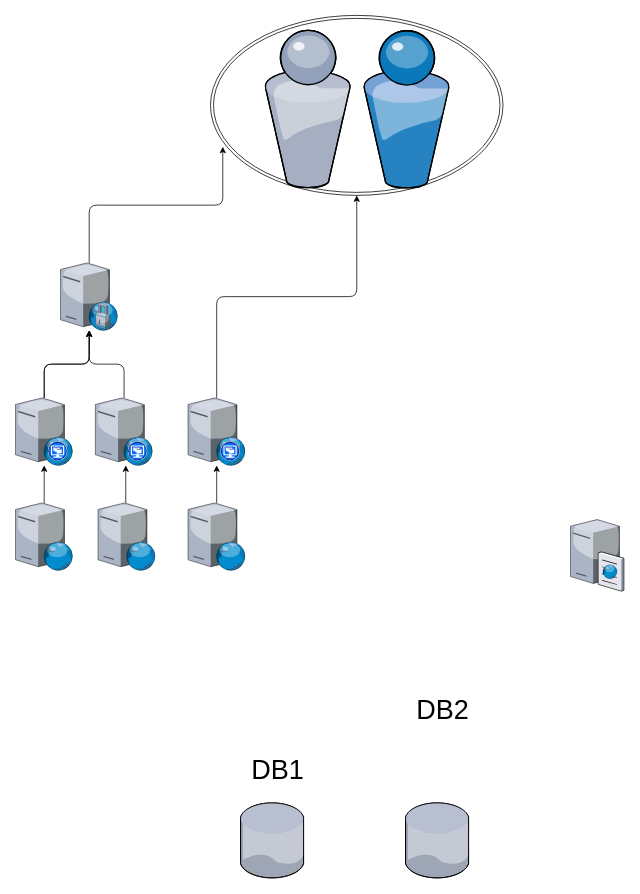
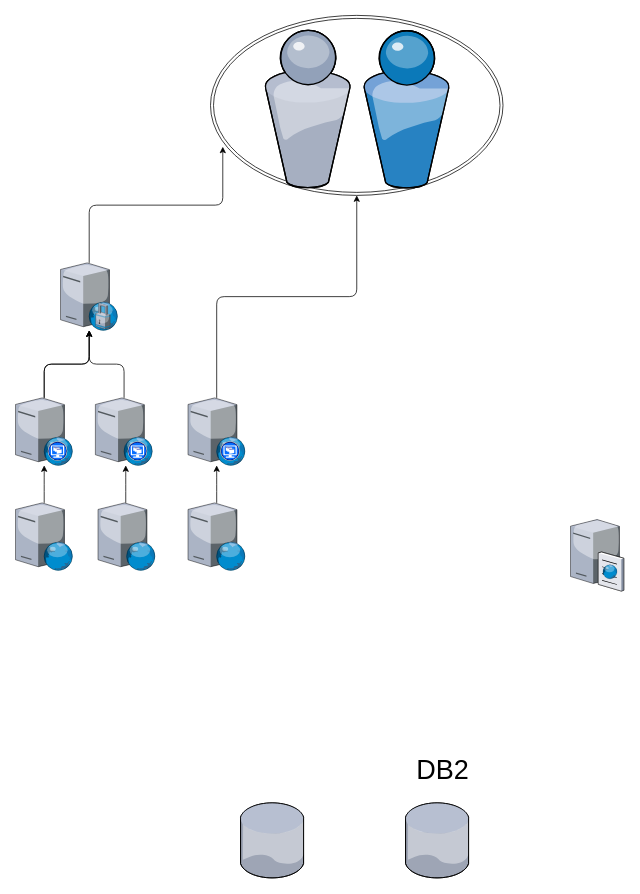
  <mxCell id="0" />
  <mxCell id="1" parent="0" />
  <mxCell id="2" value="" style="ellipse;shape=doubleEllipse;whiteSpace=wrap;html=1;" vertex="1" parent="1"><mxGeometry x="280" y="20" width="390" height="240" as="geometry" /></mxCell>
  <mxCell id="3" value="" style="verticalLabelPosition=bottom;aspect=fixed;html=1;verticalAlign=top;strokeColor=none;align=center;outlineConnect=0;shape=mxgraph.citrix.database;" vertex="1" parent="1"><mxGeometry x="320" y="1070" width="85" height="100" as="geometry" /></mxCell>
  <mxCell id="4" value="" style="verticalLabelPosition=bottom;aspect=fixed;html=1;verticalAlign=top;strokeColor=none;align=center;outlineConnect=0;shape=mxgraph.citrix.database;" vertex="1" parent="1"><mxGeometry x="540" y="1070" width="85" height="100" as="geometry" /></mxCell>
- <mxCell id="5" value="&lt;font style=&quot;font-size: 36px&quot;&gt;DB1&lt;/font&gt;" style="text;html=1;strokeColor=none;fillColor=none;align=center;verticalAlign=middle;whiteSpace=wrap;rounded=0;" vertex="1" parent="1"><mxGeometry x="300" y="980" width="140" height="90" as="geometry" /></mxCell>
- <mxCell id="6" value="&lt;font style=&quot;font-size: 36px&quot;&gt;DB2&lt;/font&gt;" style="text;html=1;strokeColor=none;fillColor=none;align=center;verticalAlign=middle;whiteSpace=wrap;rounded=0;" vertex="1" parent="1"><mxGeometry x="520" y="900" width="140" height="90" as="geometry" /></mxCell>
+ <mxCell id="6" value="&lt;font style=&quot;font-size: 36px&quot;&gt;DB2&lt;/font&gt;" style="text;html=1;strokeColor=none;fillColor=none;align=center;verticalAlign=middle;whiteSpace=wrap;rounded=0;" vertex="1" parent="1"><mxGeometry x="520" y="980" width="140" height="90" as="geometry" /></mxCell>
  <mxCell id="7" value="" style="verticalLabelPosition=bottom;aspect=fixed;html=1;verticalAlign=top;strokeColor=none;align=center;outlineConnect=0;shape=mxgraph.citrix.users;" vertex="1" parent="1"><mxGeometry x="351.86" y="40" width="246.27" height="210" as="geometry" /></mxCell>
  <mxCell id="8" value="" style="verticalLabelPosition=bottom;aspect=fixed;html=1;verticalAlign=top;strokeColor=none;align=center;outlineConnect=0;shape=mxgraph.citrix.proxy_server;" vertex="1" parent="1"><mxGeometry x="80" y="350" width="76.5" height="90" as="geometry" /></mxCell>
  <mxCell id="9" value="" style="verticalLabelPosition=bottom;aspect=fixed;html=1;verticalAlign=top;strokeColor=none;align=center;outlineConnect=0;shape=mxgraph.citrix.cache_server;" vertex="1" parent="1"><mxGeometry x="760" y="690" width="71" height="97.5" as="geometry" /></mxCell>
  <mxCell id="10" value="" style="verticalLabelPosition=bottom;aspect=fixed;html=1;verticalAlign=top;strokeColor=none;align=center;outlineConnect=0;shape=mxgraph.citrix.web_server;" vertex="1" parent="1"><mxGeometry x="20" y="670" width="76.5" height="90" as="geometry" /></mxCell>
  <mxCell id="11" value="" style="verticalLabelPosition=bottom;aspect=fixed;html=1;verticalAlign=top;strokeColor=none;align=center;outlineConnect=0;shape=mxgraph.citrix.web_server;" vertex="1" parent="1"><mxGeometry x="250" y="670" width="76.5" height="90" as="geometry" /></mxCell>
  <mxCell id="12" value="" style="verticalLabelPosition=bottom;aspect=fixed;html=1;verticalAlign=top;strokeColor=none;align=center;outlineConnect=0;shape=mxgraph.citrix.web_server;" vertex="1" parent="1"><mxGeometry x="130" y="670" width="76.5" height="90" as="geometry" /></mxCell>
  <mxCell id="13" value="" style="edgeStyle=elbowEdgeStyle;elbow=vertical;endArrow=classic;html=1;" edge="1" parent="1" source="20" target="8"><mxGeometry width="50" height="50" relative="1" as="geometry"><mxPoint x="20" y="500" as="sourcePoint" /><mxPoint x="70" y="450" as="targetPoint" /><Array as="points" /></mxGeometry></mxCell>
  <mxCell id="14" value="" style="edgeStyle=elbowEdgeStyle;elbow=vertical;endArrow=classic;html=1;" edge="1" parent="1" source="20" target="8"><mxGeometry width="50" height="50" relative="1" as="geometry"><mxPoint x="58.25" y="540" as="sourcePoint" /><mxPoint x="168.25" y="480" as="targetPoint" /><Array as="points" /></mxGeometry></mxCell>
  <mxCell id="15" value="" style="edgeStyle=elbowEdgeStyle;elbow=vertical;endArrow=classic;html=1;" edge="1" parent="1" source="17" target="2"><mxGeometry width="50" height="50" relative="1" as="geometry"><mxPoint x="420" y="490" as="sourcePoint" /><mxPoint x="470" y="440" as="targetPoint" /></mxGeometry></mxCell>
  <mxCell id="16" value="" style="edgeStyle=elbowEdgeStyle;elbow=vertical;endArrow=classic;html=1;entryX=0.042;entryY=0.73;entryDx=0;entryDy=0;entryPerimeter=0;" edge="1" parent="1" source="8" target="2"><mxGeometry width="50" height="50" relative="1" as="geometry"><mxPoint x="90" y="280" as="sourcePoint" /><mxPoint x="140" y="230" as="targetPoint" /></mxGeometry></mxCell>
  <mxCell id="17" value="" style="verticalLabelPosition=bottom;aspect=fixed;html=1;verticalAlign=top;strokeColor=none;align=center;outlineConnect=0;shape=mxgraph.citrix.desktop_web;" vertex="1" parent="1"><mxGeometry x="250" y="530" width="76.5" height="90" as="geometry" /></mxCell>
  <mxCell id="18" value="" style="edgeStyle=elbowEdgeStyle;elbow=vertical;endArrow=classic;html=1;" edge="1" parent="1" source="19" target="8"><mxGeometry width="50" height="50" relative="1" as="geometry"><mxPoint x="178.25" y="730" as="sourcePoint" /><mxPoint x="118.25" y="440" as="targetPoint" /><Array as="points" /></mxGeometry></mxCell>
  <mxCell id="19" value="" style="verticalLabelPosition=bottom;aspect=fixed;html=1;verticalAlign=top;strokeColor=none;align=center;outlineConnect=0;shape=mxgraph.citrix.desktop_web;" vertex="1" parent="1"><mxGeometry x="126.5" y="530" width="76.5" height="90" as="geometry" /></mxCell>
  <mxCell id="20" value="" style="verticalLabelPosition=bottom;aspect=fixed;html=1;verticalAlign=top;strokeColor=none;align=center;outlineConnect=0;shape=mxgraph.citrix.desktop_web;" vertex="1" parent="1"><mxGeometry x="20" y="530" width="76.5" height="90" as="geometry" /></mxCell>
  <mxCell id="21" value="" style="edgeStyle=elbowEdgeStyle;elbow=vertical;endArrow=classic;html=1;" edge="1" parent="1" source="10" target="20"><mxGeometry width="50" height="50" relative="1" as="geometry"><mxPoint x="28.25" y="640" as="sourcePoint" /><mxPoint x="118.25" y="440" as="targetPoint" /><Array as="points" /></mxGeometry></mxCell>
  <mxCell id="22" value="" style="edgeStyle=elbowEdgeStyle;elbow=vertical;endArrow=classic;html=1;" edge="1" parent="1" source="11" target="17"><mxGeometry width="50" height="50" relative="1" as="geometry"><mxPoint x="510" y="600" as="sourcePoint" /><mxPoint x="560" y="550" as="targetPoint" /></mxGeometry></mxCell>
  <mxCell id="23" value="" style="edgeStyle=elbowEdgeStyle;elbow=horizontal;endArrow=classic;html=1;" edge="1" parent="1" source="12" target="19"><mxGeometry width="50" height="50" relative="1" as="geometry"><mxPoint x="850" y="390" as="sourcePoint" /><mxPoint x="900" y="340" as="targetPoint" /></mxGeometry></mxCell>
